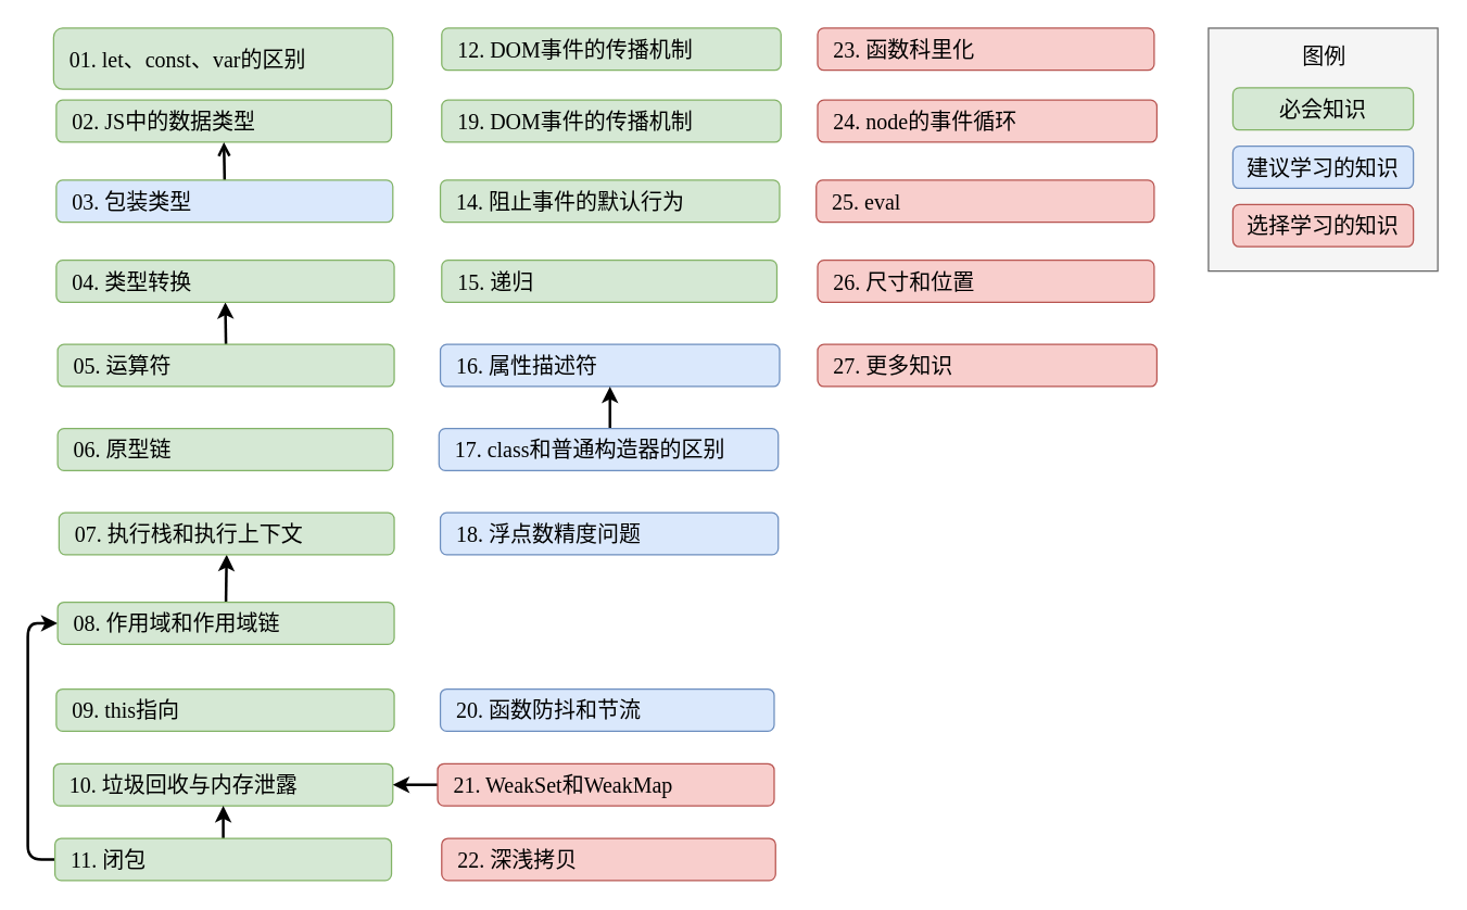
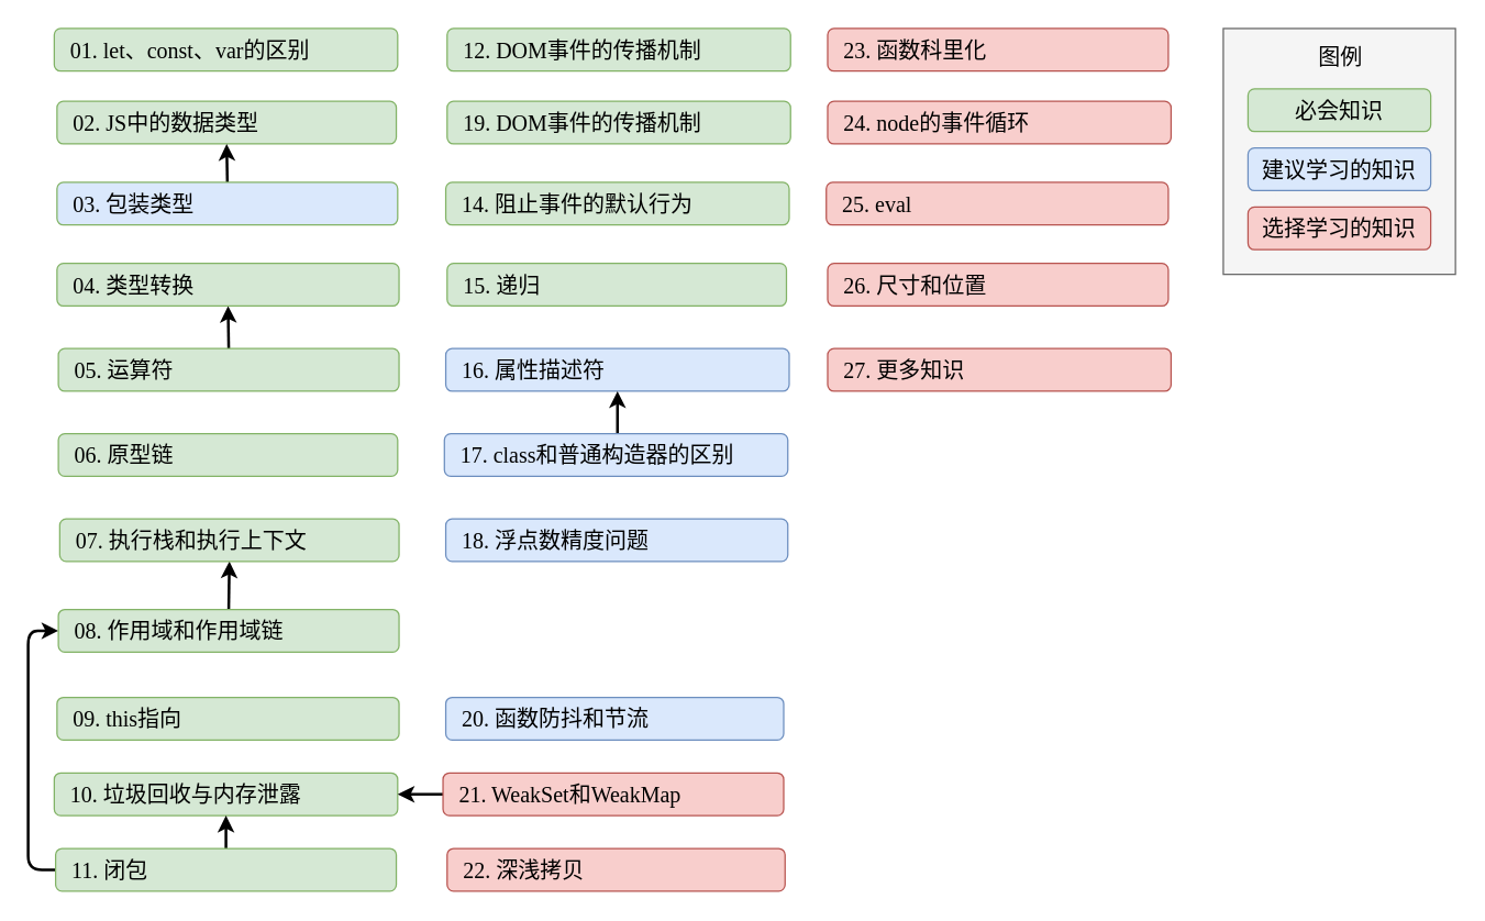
  <mxCell id="0" />
  <mxCell id="1" parent="0" />
  <mxCell id="2" value="&lt;font color=&quot;#000000&quot;&gt;02. JS中的数据类型&lt;/font&gt;" style="rounded=1;whiteSpace=wrap;html=1;fillColor=#d5e8d4;strokeColor=#82b366;fontSize=16;fontFamily=Roboto Mono;align=left;spacingLeft=10;" parent="1" vertex="1"><mxGeometry x="41" y="73" width="247" height="31" as="geometry" /></mxCell>
  <mxCell id="3" value="&lt;font color=&quot;#000000&quot;&gt;10. 垃圾回收与内存泄露&lt;/font&gt;" style="rounded=1;whiteSpace=wrap;html=1;fillColor=#d5e8d4;strokeColor=#82b366;fontSize=16;fontFamily=Roboto Mono;align=left;spacingLeft=10;" parent="1" vertex="1"><mxGeometry x="39" y="562" width="250" height="31" as="geometry" /></mxCell>
  <mxCell id="4" style="edgeStyle=none;html=1;strokeColor=#000000;strokeWidth=2;" parent="1" source="6" target="3" edge="1"><mxGeometry relative="1" as="geometry" /></mxCell>
  <mxCell id="5" style="edgeStyle=orthogonalEdgeStyle;html=1;entryX=0;entryY=0.5;entryDx=0;entryDy=0;strokeColor=#000000;strokeWidth=2;" parent="1" source="6" target="11" edge="1"><mxGeometry relative="1" as="geometry"><Array as="points"><mxPoint x="20" y="633" /><mxPoint x="20" y="459" /></Array></mxGeometry></mxCell>
  <mxCell id="6" value="&lt;font color=&quot;#000000&quot;&gt;11. 闭包&lt;/font&gt;" style="rounded=1;whiteSpace=wrap;html=1;fillColor=#d5e8d4;strokeColor=#82b366;fontSize=16;fontFamily=Roboto Mono;align=left;spacingLeft=10;" parent="1" vertex="1"><mxGeometry x="40" y="617" width="248" height="31" as="geometry" /></mxCell>
  <mxCell id="7" value="&lt;font color=&quot;#000000&quot;&gt;22. 深浅拷贝&lt;/font&gt;" style="rounded=1;whiteSpace=wrap;html=1;fillColor=#f8cecc;strokeColor=#b85450;fontSize=16;fontFamily=Roboto Mono;align=left;spacingLeft=10;" parent="1" vertex="1"><mxGeometry x="325" y="617" width="246" height="31" as="geometry" /></mxCell>
  <mxCell id="8" value="&lt;font color=&quot;#000000&quot;&gt;09. this指向&lt;/font&gt;" style="rounded=1;whiteSpace=wrap;html=1;fillColor=#d5e8d4;strokeColor=#82b366;fontSize=16;fontFamily=Roboto Mono;align=left;spacingLeft=10;" parent="1" vertex="1"><mxGeometry x="41" y="507" width="249" height="31" as="geometry" /></mxCell>
  <mxCell id="9" value="&lt;font color=&quot;#000000&quot;&gt;16. 属性描述符&lt;/font&gt;" style="rounded=1;whiteSpace=wrap;html=1;fillColor=#dae8fc;strokeColor=#6c8ebf;fontSize=16;fontFamily=Roboto Mono;align=left;spacingLeft=10;" parent="1" vertex="1"><mxGeometry x="324" y="253" width="250" height="31" as="geometry" /></mxCell>
  <mxCell id="10" style="edgeStyle=orthogonalEdgeStyle;rounded=0;orthogonalLoop=1;jettySize=auto;html=1;exitX=0.5;exitY=0;exitDx=0;exitDy=0;entryX=0.5;entryY=1;entryDx=0;entryDy=0;strokeColor=#000000;spacingLeft=10;strokeWidth=2;" parent="1" source="11" target="33" edge="1"><mxGeometry relative="1" as="geometry" /></mxCell>
  <mxCell id="11" value="&lt;font color=&quot;#000000&quot;&gt;08. 作用域和作用域链&lt;/font&gt;" style="rounded=1;whiteSpace=wrap;html=1;fillColor=#d5e8d4;strokeColor=#82b366;fontSize=16;fontFamily=Roboto Mono;align=left;spacingLeft=10;" parent="1" vertex="1"><mxGeometry x="42" y="443" width="248" height="31" as="geometry" /></mxCell>
  <mxCell id="12" style="edgeStyle=orthogonalEdgeStyle;rounded=0;orthogonalLoop=1;jettySize=auto;html=1;exitX=0.5;exitY=0;exitDx=0;exitDy=0;entryX=0.5;entryY=1;entryDx=0;entryDy=0;strokeColor=#000000;spacingLeft=10;strokeWidth=2;" parent="1" source="13" target="34" edge="1"><mxGeometry relative="1" as="geometry" /></mxCell>
  <mxCell id="13" value="&lt;font color=&quot;#000000&quot;&gt;05. 运算符&lt;/font&gt;" style="rounded=1;whiteSpace=wrap;html=1;fillColor=#d5e8d4;strokeColor=#82b366;fontSize=16;fontFamily=Roboto Mono;align=left;spacingLeft=10;" parent="1" vertex="1"><mxGeometry x="42" y="253" width="248" height="31" as="geometry" /></mxCell>
- <mxCell id="14" style="edgeStyle=orthogonalEdgeStyle;rounded=0;orthogonalLoop=1;jettySize=auto;html=1;exitX=0.5;exitY=0;exitDx=0;exitDy=0;entryX=0.5;entryY=1;entryDx=0;entryDy=0;strokeColor=#000000;spacingLeft=10;strokeWidth=2;endArrow=open;" parent="1" source="15" target="2" edge="1"><mxGeometry relative="1" as="geometry" /></mxCell>
+ <mxCell id="14" style="edgeStyle=orthogonalEdgeStyle;rounded=0;orthogonalLoop=1;jettySize=auto;html=1;exitX=0.5;exitY=0;exitDx=0;exitDy=0;entryX=0.5;entryY=1;entryDx=0;entryDy=0;strokeColor=#000000;spacingLeft=10;strokeWidth=2;" parent="1" source="15" target="2" edge="1"><mxGeometry relative="1" as="geometry" /></mxCell>
  <mxCell id="15" value="&lt;font color=&quot;#000000&quot;&gt;03. 包装类型&lt;/font&gt;" style="rounded=1;whiteSpace=wrap;html=1;fillColor=#dae8fc;strokeColor=#82b366;fontSize=16;fontFamily=Roboto Mono;align=left;spacingLeft=10;" parent="1" vertex="1"><mxGeometry x="41" y="132" width="248" height="31" as="geometry" /></mxCell>
  <mxCell id="16" value="&lt;font color=&quot;#000000&quot;&gt;18. 浮点数精度问题&lt;/font&gt;" style="rounded=1;whiteSpace=wrap;html=1;fillColor=#dae8fc;strokeColor=#6c8ebf;fontSize=16;fontFamily=Roboto Mono;align=left;spacingLeft=10;" parent="1" vertex="1"><mxGeometry x="324" y="377" width="249" height="31" as="geometry" /></mxCell>
  <mxCell id="17" value="&lt;font color=&quot;#000000&quot;&gt;19. DOM事件的传播机制&lt;/font&gt;" style="rounded=1;whiteSpace=wrap;html=1;fillColor=#d5e8d4;strokeColor=#82b366;fontSize=16;fontFamily=Roboto Mono;align=left;spacingLeft=10;" parent="1" vertex="1"><mxGeometry x="325" y="73" width="250" height="31" as="geometry" /></mxCell>
  <mxCell id="18" value="&lt;font color=&quot;#000000&quot;&gt;14. 阻止事件的默认行为&lt;/font&gt;" style="rounded=1;whiteSpace=wrap;html=1;fillColor=#d5e8d4;strokeColor=#82b366;fontSize=16;fontFamily=Roboto Mono;align=left;spacingLeft=10;" parent="1" vertex="1"><mxGeometry x="324" y="132" width="250" height="31" as="geometry" /></mxCell>
  <mxCell id="19" value="&lt;font color=&quot;#000000&quot;&gt;20. 函数防抖和节流&lt;/font&gt;" style="rounded=1;whiteSpace=wrap;html=1;fillColor=#dae8fc;strokeColor=#6c8ebf;fontSize=16;fontFamily=Roboto Mono;align=left;spacingLeft=10;" parent="1" vertex="1"><mxGeometry x="324" y="507" width="246" height="31" as="geometry" /></mxCell>
- <mxCell id="20" value="&lt;font color=&quot;#000000&quot;&gt;01. let、const、var的区别&lt;/font&gt;" style="rounded=1;whiteSpace=wrap;html=1;fillColor=#d5e8d4;strokeColor=#82b366;fontSize=16;fontFamily=Roboto Mono;align=left;spacingLeft=10;" parent="1" vertex="1"><mxGeometry x="39" y="20" width="250" height="45" as="geometry" /></mxCell>
+ <mxCell id="20" value="&lt;font color=&quot;#000000&quot;&gt;01. let、const、var的区别&lt;/font&gt;" style="rounded=1;whiteSpace=wrap;html=1;fillColor=#d5e8d4;strokeColor=#82b366;fontSize=16;fontFamily=Roboto Mono;align=left;spacingLeft=10;" parent="1" vertex="1"><mxGeometry x="39" y="20" width="250" height="31" as="geometry" /></mxCell>
  <mxCell id="21" style="edgeStyle=orthogonalEdgeStyle;rounded=0;orthogonalLoop=1;jettySize=auto;html=1;exitX=0.5;exitY=0;exitDx=0;exitDy=0;entryX=0.5;entryY=1;entryDx=0;entryDy=0;strokeColor=#000000;spacingLeft=10;strokeWidth=2;" parent="1" source="22" target="9" edge="1"><mxGeometry relative="1" as="geometry" /></mxCell>
  <mxCell id="22" value="&lt;font color=&quot;#000000&quot;&gt;17. class和普通构造器的区别&lt;/font&gt;" style="rounded=1;whiteSpace=wrap;html=1;fillColor=#dae8fc;strokeColor=#6c8ebf;fontSize=16;fontFamily=Roboto Mono;align=left;spacingLeft=10;" parent="1" vertex="1"><mxGeometry x="323" y="315" width="250" height="31" as="geometry" /></mxCell>
  <mxCell id="23" value="&lt;font color=&quot;#000000&quot;&gt;12. DOM事件的传播机制&lt;/font&gt;" style="rounded=1;whiteSpace=wrap;html=1;fillColor=#d5e8d4;strokeColor=#82b366;fontSize=16;fontFamily=Roboto Mono;align=left;spacingLeft=10;" parent="1" vertex="1"><mxGeometry x="325" y="20" width="250" height="31" as="geometry" /></mxCell>
  <mxCell id="24" value="&lt;font color=&quot;#000000&quot;&gt;26. 尺寸和位置&lt;/font&gt;" style="rounded=1;whiteSpace=wrap;html=1;fontSize=16;fontFamily=Roboto Mono;fillColor=#F8CECC;strokeColor=#B85450;align=left;spacingLeft=10;" parent="1" vertex="1"><mxGeometry x="602" y="191" width="248" height="31" as="geometry" /></mxCell>
  <mxCell id="25" style="edgeStyle=none;html=1;exitX=0;exitY=0.5;exitDx=0;exitDy=0;entryX=1;entryY=0.5;entryDx=0;entryDy=0;strokeWidth=2;strokeColor=#000000;" parent="1" source="26" target="3" edge="1"><mxGeometry relative="1" as="geometry" /></mxCell>
  <mxCell id="26" value="&lt;font color=&quot;#000000&quot;&gt;21. WeakSet和WeakMap&lt;/font&gt;" style="rounded=1;whiteSpace=wrap;html=1;fillColor=#f8cecc;strokeColor=#b85450;fontSize=16;fontFamily=Roboto Mono;align=left;spacingLeft=10;" parent="1" vertex="1"><mxGeometry x="322" y="562" width="248" height="31" as="geometry" /></mxCell>
  <mxCell id="27" value="&lt;font color=&quot;#000000&quot;&gt;24. node的事件循环&lt;/font&gt;" style="rounded=1;whiteSpace=wrap;html=1;fillColor=#f8cecc;strokeColor=#b85450;fontSize=16;fontFamily=Roboto Mono;align=left;spacingLeft=10;" parent="1" vertex="1"><mxGeometry x="602" y="73" width="250" height="31" as="geometry" /></mxCell>
  <mxCell id="28" value="&lt;font color=&quot;#000000&quot;&gt;27. 更多知识&lt;/font&gt;" style="rounded=1;whiteSpace=wrap;html=1;fillColor=#f8cecc;strokeColor=#b85450;fontSize=16;fontFamily=Roboto Mono;align=left;spacingLeft=10;" parent="1" vertex="1"><mxGeometry x="602" y="253" width="250" height="31" as="geometry" /></mxCell>
  <mxCell id="29" value="&lt;font color=&quot;#000000&quot;&gt;23. 函数科里化&lt;/font&gt;" style="rounded=1;whiteSpace=wrap;html=1;fillColor=#f8cecc;strokeColor=#b85450;fontSize=16;fontFamily=Roboto Mono;align=left;spacingLeft=10;" parent="1" vertex="1"><mxGeometry x="602" y="20" width="248" height="31" as="geometry" /></mxCell>
  <mxCell id="30" value="&lt;font color=&quot;#000000&quot;&gt;25. eval&lt;/font&gt;" style="rounded=1;whiteSpace=wrap;html=1;fontSize=16;fontFamily=Roboto Mono;fillColor=#F8CECC;strokeColor=#B85450;align=left;spacingLeft=10;" parent="1" vertex="1"><mxGeometry x="601" y="132" width="249" height="31" as="geometry" /></mxCell>
  <mxCell id="31" value="&lt;font color=&quot;#000000&quot;&gt;06. 原型链&lt;/font&gt;" style="rounded=1;whiteSpace=wrap;html=1;fillColor=#d5e8d4;strokeColor=#82b366;fontSize=16;fontFamily=Roboto Mono;align=left;spacingLeft=10;" parent="1" vertex="1"><mxGeometry x="42" y="315" width="247" height="31" as="geometry" /></mxCell>
  <mxCell id="32" value="&lt;font color=&quot;#000000&quot;&gt;15. 递归&lt;/font&gt;" style="rounded=1;whiteSpace=wrap;html=1;fillColor=#d5e8d4;strokeColor=#82b366;fontSize=16;fontFamily=Roboto Mono;align=left;spacingLeft=10;" parent="1" vertex="1"><mxGeometry x="325" y="191" width="247" height="31" as="geometry" /></mxCell>
  <mxCell id="33" value="&lt;font color=&quot;#000000&quot;&gt;07. 执行栈和执行上下文&lt;/font&gt;" style="rounded=1;whiteSpace=wrap;html=1;fillColor=#d5e8d4;strokeColor=#82b366;fontSize=16;fontFamily=Roboto Mono;align=left;spacingLeft=10;" parent="1" vertex="1"><mxGeometry x="43" y="377" width="247" height="31" as="geometry" /></mxCell>
  <mxCell id="34" value="&lt;font color=&quot;#000000&quot;&gt;04. 类型转换&lt;/font&gt;" style="rounded=1;whiteSpace=wrap;html=1;fillColor=#d5e8d4;strokeColor=#82b366;fontSize=16;fontFamily=Roboto Mono;align=left;spacingLeft=10;" parent="1" vertex="1"><mxGeometry x="41" y="191" width="249" height="31" as="geometry" /></mxCell>
  <mxCell id="35" value="" style="rounded=0;whiteSpace=wrap;html=1;fontFamily=Roboto Mono;fontSize=16;fillColor=#f5f5f5;strokeColor=#666666;fontColor=#333333;" parent="1" vertex="1"><mxGeometry x="890" y="20" width="169" height="179" as="geometry" /></mxCell>
  <mxCell id="36" value="&lt;font color=&quot;#000000&quot;&gt;图例&lt;/font&gt;" style="text;html=1;align=center;verticalAlign=middle;resizable=0;points=[];autosize=1;strokeColor=none;fontSize=16;fontFamily=Roboto Mono;" parent="1" vertex="1"><mxGeometry x="953.5" y="29" width="42" height="23" as="geometry" /></mxCell>
  <mxCell id="37" value="&lt;font color=&quot;#000000&quot;&gt;必会知识&lt;/font&gt;" style="rounded=1;whiteSpace=wrap;html=1;fillColor=#d5e8d4;strokeColor=#82b366;fontSize=16;fontFamily=Roboto Mono;" parent="1" vertex="1"><mxGeometry x="908" y="64" width="133" height="31" as="geometry" /></mxCell>
  <mxCell id="38" value="&lt;font color=&quot;#000000&quot;&gt;建议学习的知识&lt;/font&gt;" style="rounded=1;whiteSpace=wrap;html=1;fillColor=#dae8fc;strokeColor=#6c8ebf;fontSize=16;fontFamily=Roboto Mono;" parent="1" vertex="1"><mxGeometry x="908" y="107" width="133" height="31" as="geometry" /></mxCell>
  <mxCell id="39" value="&lt;font color=&quot;#000000&quot;&gt;选择学习的知识&lt;/font&gt;" style="rounded=1;whiteSpace=wrap;html=1;fillColor=#f8cecc;strokeColor=#b85450;fontSize=16;fontFamily=Roboto Mono;" parent="1" vertex="1"><mxGeometry x="908" y="150" width="133" height="31" as="geometry" /></mxCell>
